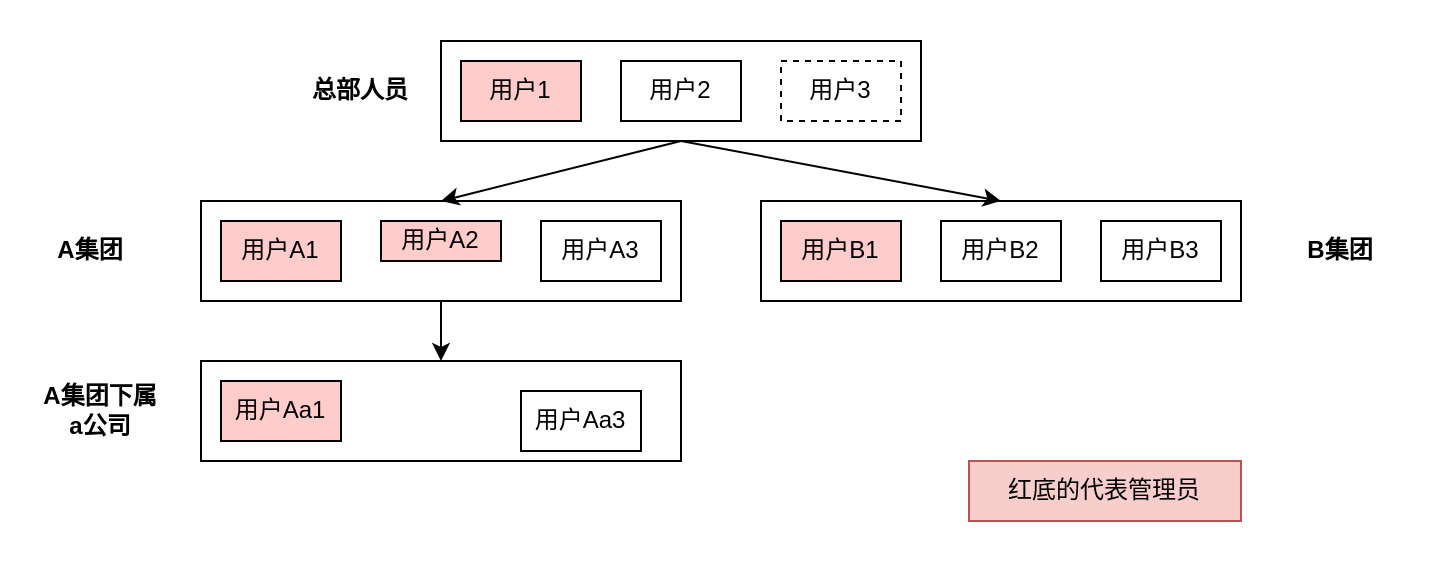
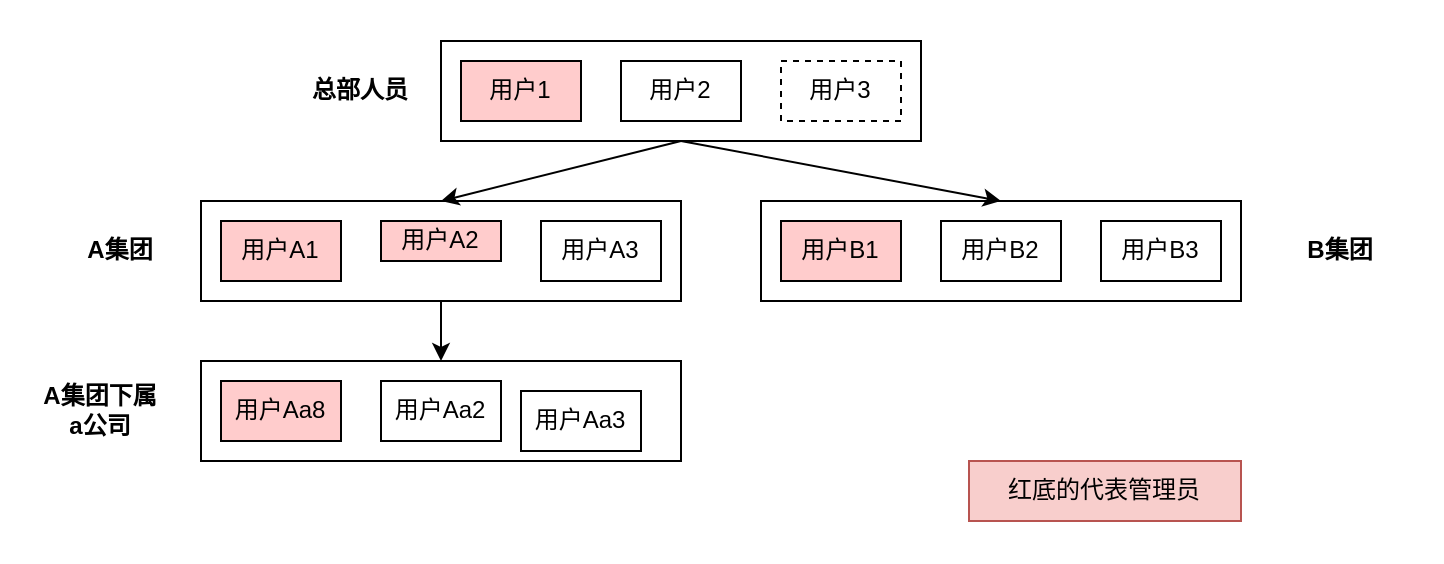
  <mxCell id="0" />
  <mxCell id="1" parent="0" />
  <mxCell id="2" value="" style="group" vertex="1" connectable="0" parent="1"><mxGeometry x="220" y="20" width="240" height="50" as="geometry" /></mxCell>
  <mxCell id="3" value="" style="rounded=0;whiteSpace=wrap;html=1;" vertex="1" parent="2"><mxGeometry width="240" height="50" as="geometry" /></mxCell>
  <mxCell id="4" value="用户1" style="rounded=0;whiteSpace=wrap;html=1;fillColor=#FFCCCC;" vertex="1" parent="2"><mxGeometry x="10" y="10" width="60" height="30" as="geometry" /></mxCell>
  <mxCell id="5" value="用户2" style="rounded=0;whiteSpace=wrap;html=1;" vertex="1" parent="2"><mxGeometry x="90" y="10" width="60" height="30" as="geometry" /></mxCell>
  <mxCell id="6" value="用户3" style="rounded=0;whiteSpace=wrap;html=1;dashed=1;" vertex="1" parent="2"><mxGeometry x="170" y="10" width="60" height="30" as="geometry" /></mxCell>
  <mxCell id="7" value="" style="group" vertex="1" connectable="0" parent="1"><mxGeometry y="100" width="240" height="50" as="geometry" x="100" /></mxCell>
  <mxCell id="8" value="" style="rounded=0;whiteSpace=wrap;html=1;" vertex="1" parent="7"><mxGeometry width="240" height="50" as="geometry" /></mxCell>
  <mxCell id="9" value="用户A1" style="rounded=0;whiteSpace=wrap;html=1;fillColor=#FFCCCC;" vertex="1" parent="7"><mxGeometry x="10" y="10" width="60" height="30" as="geometry" /></mxCell>
  <mxCell id="10" value="用户A2" style="rounded=0;whiteSpace=wrap;html=1;fillColor=#FFCCCC;" vertex="1" parent="7"><mxGeometry x="90" y="10" width="60" height="20" as="geometry" /></mxCell>
  <mxCell id="11" value="用户A3" style="rounded=0;whiteSpace=wrap;html=1;" vertex="1" parent="7"><mxGeometry x="170" y="10" width="60" height="30" as="geometry" /></mxCell>
  <mxCell id="12" value="" style="group" vertex="1" connectable="0" parent="1"><mxGeometry x="380" y="100" width="240" height="50" as="geometry" /></mxCell>
  <mxCell id="13" value="" style="rounded=0;whiteSpace=wrap;html=1;" vertex="1" parent="12"><mxGeometry width="240" height="50" as="geometry" /></mxCell>
  <mxCell id="14" value="用户B1" style="rounded=0;whiteSpace=wrap;html=1;fillColor=#FFCCCC;" vertex="1" parent="12"><mxGeometry x="10" y="10" width="60" height="30" as="geometry" /></mxCell>
  <mxCell id="15" value="用户B&lt;span style=&quot;background-color: transparent; color: light-dark(rgb(0, 0, 0), rgb(255, 255, 255));&quot;&gt;2&lt;/span&gt;" style="rounded=0;whiteSpace=wrap;html=1;" vertex="1" parent="12"><mxGeometry x="90" y="10" width="60" height="30" as="geometry" /></mxCell>
  <mxCell id="16" value="用户B3" style="rounded=0;whiteSpace=wrap;html=1;" vertex="1" parent="12"><mxGeometry x="170" y="10" width="60" height="30" as="geometry" /></mxCell>
  <mxCell id="17" value="" style="group" vertex="1" connectable="0" parent="1"><mxGeometry y="180" width="240" height="50" as="geometry" x="100" /></mxCell>
  <mxCell id="18" value="" style="rounded=0;whiteSpace=wrap;html=1;" vertex="1" parent="17"><mxGeometry width="240" height="50" as="geometry" /></mxCell>
- <mxCell id="19" value="用户Aa1" style="rounded=0;whiteSpace=wrap;html=1;fillColor=#FFCCCC;" vertex="1" parent="17"><mxGeometry x="10" y="10" width="60" height="30" as="geometry" /></mxCell>
+ <mxCell id="19" value="用户Aa8" style="rounded=0;whiteSpace=wrap;html=1;fillColor=#FFCCCC;" vertex="1" parent="17"><mxGeometry x="10" y="10" width="60" height="30" as="geometry" /></mxCell>
+ <mxCell id="20" value="用户Aa2" style="rounded=0;whiteSpace=wrap;html=1;" vertex="1" parent="17"><mxGeometry x="90" y="10" width="60" height="30" as="geometry" /></mxCell>
  <mxCell id="21" value="用户Aa3" style="rounded=0;whiteSpace=wrap;html=1;" vertex="1" parent="17"><mxGeometry x="160" y="15" width="60" height="30" as="geometry" /></mxCell>
  <mxCell id="22" value="总部人员" style="text;html=1;align=center;verticalAlign=middle;whiteSpace=wrap;rounded=0;fontStyle=1" vertex="1" parent="1"><mxGeometry x="150" y="30" width="60" height="30" as="geometry" /></mxCell>
- <mxCell id="23" value="A集团" style="text;html=1;align=center;verticalAlign=middle;whiteSpace=wrap;rounded=0;fontStyle=1" vertex="1" parent="1"><mxGeometry x="15" y="110" width="60" height="30" as="geometry" /></mxCell>
+ <mxCell id="23" value="A集团" style="text;html=1;align=center;verticalAlign=middle;whiteSpace=wrap;rounded=0;fontStyle=1" vertex="1" parent="1"><mxGeometry x="30" y="110" width="60" height="30" as="geometry" /></mxCell>
  <mxCell id="24" value="B集团" style="text;html=1;align=center;verticalAlign=middle;whiteSpace=wrap;rounded=0;fontStyle=1" vertex="1" parent="1"><mxGeometry x="640" y="110" width="60" height="30" as="geometry" /></mxCell>
  <mxCell id="25" value="A集团下属a公司" style="text;html=1;align=center;verticalAlign=middle;whiteSpace=wrap;rounded=0;fontStyle=1" vertex="1" parent="1"><mxGeometry x="20" y="190" width="60" height="30" as="geometry" /></mxCell>
  <mxCell id="26" style="rounded=0;orthogonalLoop=1;jettySize=auto;html=1;exitX=0.5;exitY=1;exitDx=0;exitDy=0;entryX=0.5;entryY=0;entryDx=0;entryDy=0;" edge="1" parent="1" source="3" target="8"><mxGeometry relative="1" as="geometry" /></mxCell>
  <mxCell id="27" style="rounded=0;orthogonalLoop=1;jettySize=auto;html=1;exitX=0.5;exitY=1;exitDx=0;exitDy=0;entryX=0.5;entryY=0;entryDx=0;entryDy=0;" edge="1" parent="1" source="3" target="13"><mxGeometry relative="1" as="geometry" /></mxCell>
  <mxCell id="28" style="edgeStyle=orthogonalEdgeStyle;rounded=0;orthogonalLoop=1;jettySize=auto;html=1;exitX=0.5;exitY=1;exitDx=0;exitDy=0;entryX=0.5;entryY=0;entryDx=0;entryDy=0;" edge="1" parent="1" source="8" target="18"><mxGeometry relative="1" as="geometry" /></mxCell>
  <mxCell id="29" value="红底的代表管理员" style="text;html=1;align=center;verticalAlign=middle;whiteSpace=wrap;rounded=0;fillColor=#f8cecc;strokeColor=#b85450;" vertex="1" parent="1"><mxGeometry x="484" y="230" width="136" height="30" as="geometry" /></mxCell>
